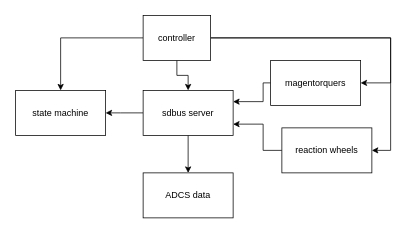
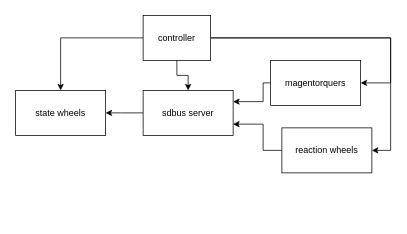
  <mxCell id="0" />
  <mxCell id="1" parent="0" />
  <mxCell id="2" value="" style="edgeStyle=orthogonalEdgeStyle;rounded=0;orthogonalLoop=1;jettySize=auto;html=1;entryX=0.5;entryY=0;entryDx=0;entryDy=0;" edge="1" parent="1" source="6" target="10"><mxGeometry relative="1" as="geometry"><mxPoint x="400" y="180" as="targetPoint" /></mxGeometry></mxCell>
  <mxCell id="3" value="" style="edgeStyle=orthogonalEdgeStyle;rounded=0;orthogonalLoop=1;jettySize=auto;html=1;entryX=1;entryY=0.5;entryDx=0;entryDy=0;" edge="1" parent="1" source="6" target="12"><mxGeometry relative="1" as="geometry"><mxPoint x="400" y="70" as="targetPoint" /><Array as="points"><mxPoint x="520" y="50" /><mxPoint x="520" y="110" /></Array></mxGeometry></mxCell>
  <mxCell id="4" value="" style="edgeStyle=orthogonalEdgeStyle;rounded=0;orthogonalLoop=1;jettySize=auto;html=1;entryX=1;entryY=0.5;entryDx=0;entryDy=0;exitX=1;exitY=0.5;exitDx=0;exitDy=0;" edge="1" parent="1" source="6" target="14"><mxGeometry relative="1" as="geometry"><mxPoint x="540" y="-40" as="targetPoint" /><Array as="points"><mxPoint x="520" y="50" /><mxPoint x="520" y="200" /></Array></mxGeometry></mxCell>
  <mxCell id="5" value="" style="edgeStyle=orthogonalEdgeStyle;rounded=0;orthogonalLoop=1;jettySize=auto;html=1;entryX=0.5;entryY=0;entryDx=0;entryDy=0;" edge="1" parent="1" source="6" target="9"><mxGeometry relative="1" as="geometry"><mxPoint x="260" y="-40" as="targetPoint" /></mxGeometry></mxCell>
  <mxCell id="6" value="controller" style="rounded=0;whiteSpace=wrap;html=1;" vertex="1" parent="1"><mxGeometry x="190" y="20" width="90" height="60" as="geometry" /></mxCell>
  <mxCell id="7" value="" style="edgeStyle=orthogonalEdgeStyle;rounded=0;orthogonalLoop=1;jettySize=auto;html=1;entryX=1;entryY=0.5;entryDx=0;entryDy=0;exitX=0;exitY=0.5;exitDx=0;exitDy=0;" edge="1" parent="1" source="9" target="10"><mxGeometry relative="1" as="geometry"><mxPoint x="300" y="190" as="targetPoint" /><Array as="points"><mxPoint x="160" y="150" /><mxPoint x="160" y="150" /></Array></mxGeometry></mxCell>
- <mxCell id="8" value="" style="edgeStyle=orthogonalEdgeStyle;rounded=0;orthogonalLoop=1;jettySize=auto;html=1;exitX=0.5;exitY=1;exitDx=0;exitDy=0;" edge="1" parent="1" source="9" target="15"><mxGeometry relative="1" as="geometry" /></mxCell>
  <mxCell id="9" value="sdbus server" style="rounded=0;whiteSpace=wrap;html=1;" vertex="1" parent="1"><mxGeometry x="190" y="120" width="120" height="60" as="geometry" /></mxCell>
- <mxCell id="10" value="state machine" style="rounded=0;whiteSpace=wrap;html=1;" vertex="1" parent="1"><mxGeometry y="120" width="120" height="60" as="geometry" x="20" /></mxCell>
+ <mxCell id="10" value="state wheels" style="rounded=0;whiteSpace=wrap;html=1;" vertex="1" parent="1"><mxGeometry y="120" width="120" height="60" as="geometry" x="20" /></mxCell>
  <mxCell id="11" value="" style="edgeStyle=orthogonalEdgeStyle;rounded=0;orthogonalLoop=1;jettySize=auto;html=1;entryX=1;entryY=0.25;entryDx=0;entryDy=0;exitX=0;exitY=0.5;exitDx=0;exitDy=0;" edge="1" parent="1" source="12" target="9"><mxGeometry relative="1" as="geometry"><mxPoint x="590" y="250" as="targetPoint" /><Array as="points"><mxPoint x="350" y="110" /><mxPoint x="350" y="135" /></Array></mxGeometry></mxCell>
  <mxCell id="12" value="magentorquers" style="rounded=0;whiteSpace=wrap;html=1;" vertex="1" parent="1"><mxGeometry x="360" y="80" width="120" height="60" as="geometry" /></mxCell>
  <mxCell id="13" value="" style="edgeStyle=orthogonalEdgeStyle;rounded=0;orthogonalLoop=1;jettySize=auto;html=1;entryX=1;entryY=0.75;entryDx=0;entryDy=0;exitX=0;exitY=0.5;exitDx=0;exitDy=0;" edge="1" parent="1" source="14" target="9"><mxGeometry relative="1" as="geometry"><mxPoint x="740" y="250" as="targetPoint" /><Array as="points"><mxPoint x="350" y="200" /><mxPoint x="350" y="165" /></Array></mxGeometry></mxCell>
  <mxCell id="14" value="reaction wheels" style="rounded=0;whiteSpace=wrap;html=1;" vertex="1" parent="1"><mxGeometry x="375" y="170" width="120" height="60" as="geometry" /></mxCell>
- <mxCell id="15" value="ADCS data" style="rounded=0;whiteSpace=wrap;html=1;" vertex="1" parent="1"><mxGeometry x="190" y="230" width="120" height="60" as="geometry" /></mxCell>
